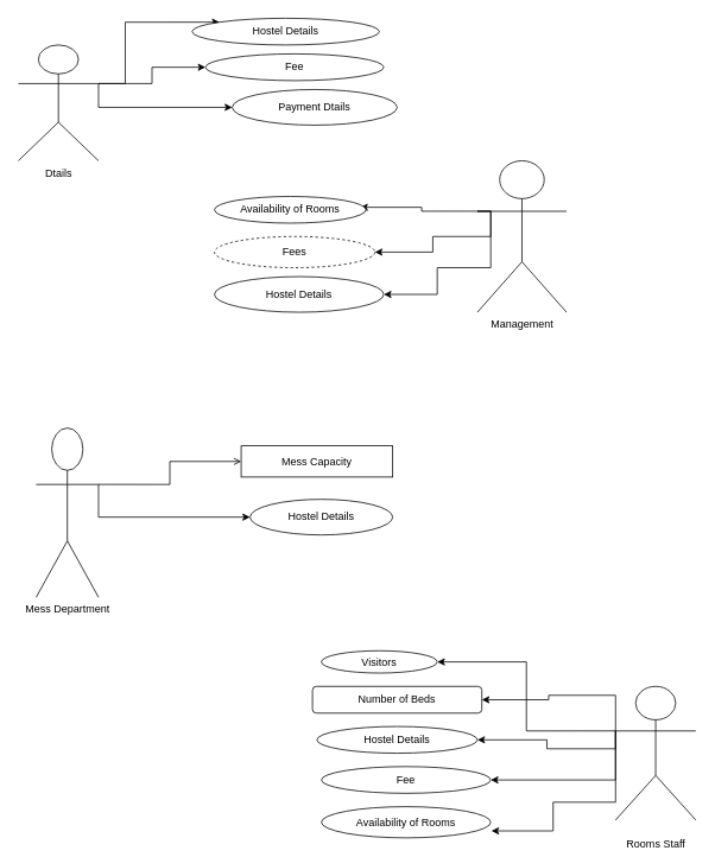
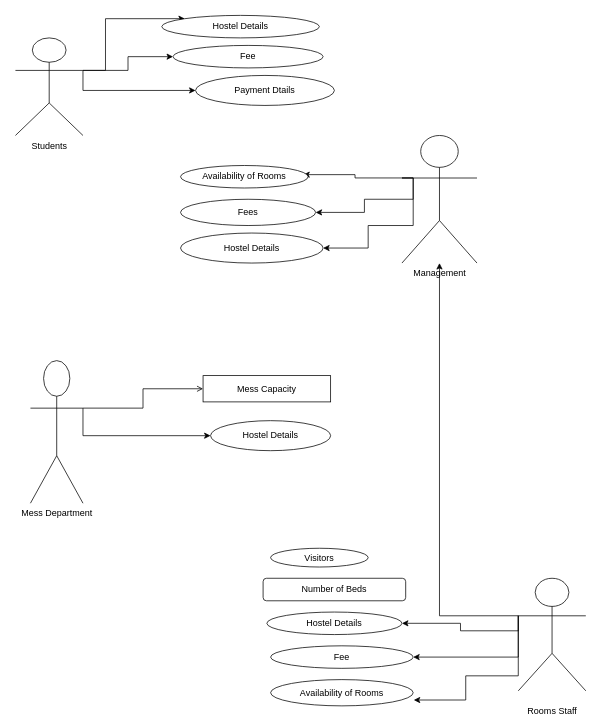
  <mxCell id="0" />
  <mxCell id="1" parent="0" />
  <mxCell id="2" style="edgeStyle=orthogonalEdgeStyle;rounded=0;orthogonalLoop=1;jettySize=auto;html=1;exitX=1;exitY=0.333;exitDx=0;exitDy=0;exitPerimeter=0;entryX=0;entryY=0;entryDx=0;entryDy=0;" edge="1" parent="1" source="5" target="6"><mxGeometry relative="1" as="geometry"><Array as="points"><mxPoint x="140" y="93" /><mxPoint x="140" y="24" /></Array></mxGeometry></mxCell>
  <mxCell id="3" style="edgeStyle=orthogonalEdgeStyle;rounded=0;orthogonalLoop=1;jettySize=auto;html=1;exitX=1;exitY=0.333;exitDx=0;exitDy=0;exitPerimeter=0;" edge="1" parent="1" source="5" target="11"><mxGeometry relative="1" as="geometry" /></mxCell>
  <mxCell id="4" style="edgeStyle=orthogonalEdgeStyle;rounded=0;orthogonalLoop=1;jettySize=auto;html=1;exitX=1;exitY=0.333;exitDx=0;exitDy=0;exitPerimeter=0;" edge="1" parent="1" source="5" target="12"><mxGeometry relative="1" as="geometry"><Array as="points"><mxPoint x="110" y="120" /></Array></mxGeometry></mxCell>
- <mxCell id="5" value="Dtails" style="shape=umlActor;verticalLabelPosition=bottom;labelBackgroundColor=#ffffff;verticalAlign=top;html=1;outlineConnect=0;" vertex="1" parent="1"><mxGeometry x="20" y="50" width="90" height="130" as="geometry" /></mxCell>
+ <mxCell id="5" value="Students" style="shape=umlActor;verticalLabelPosition=bottom;labelBackgroundColor=#ffffff;verticalAlign=top;html=1;outlineConnect=0;" vertex="1" parent="1"><mxGeometry x="20" y="50" width="90" height="130" as="geometry" /></mxCell>
  <mxCell id="6" value="Hostel Details" style="ellipse;whiteSpace=wrap;html=1;" vertex="1" parent="1"><mxGeometry x="215" width="210" height="30" as="geometry" y="20" /></mxCell>
  <mxCell id="7" style="edgeStyle=orthogonalEdgeStyle;rounded=0;orthogonalLoop=1;jettySize=auto;html=1;exitX=0;exitY=0.333;exitDx=0;exitDy=0;exitPerimeter=0;entryX=0.962;entryY=0.407;entryDx=0;entryDy=0;entryPerimeter=0;" edge="1" parent="1" source="10" target="13"><mxGeometry relative="1" as="geometry" /></mxCell>
  <mxCell id="8" style="edgeStyle=orthogonalEdgeStyle;rounded=0;orthogonalLoop=1;jettySize=auto;html=1;exitX=0;exitY=0.333;exitDx=0;exitDy=0;exitPerimeter=0;entryX=1;entryY=0.5;entryDx=0;entryDy=0;" edge="1" parent="1" source="10" target="14"><mxGeometry relative="1" as="geometry"><Array as="points"><mxPoint x="550" y="265" /><mxPoint x="485" y="265" /><mxPoint x="485" y="283" /></Array></mxGeometry></mxCell>
  <mxCell id="9" style="edgeStyle=orthogonalEdgeStyle;rounded=0;orthogonalLoop=1;jettySize=auto;html=1;exitX=0;exitY=0.333;exitDx=0;exitDy=0;exitPerimeter=0;entryX=1;entryY=0.5;entryDx=0;entryDy=0;" edge="1" parent="1" source="10" target="15"><mxGeometry relative="1" as="geometry"><Array as="points"><mxPoint x="550" y="300" /><mxPoint x="490" y="300" /><mxPoint x="490" y="330" /></Array></mxGeometry></mxCell>
  <mxCell id="10" value="Management" style="shape=umlActor;verticalLabelPosition=bottom;labelBackgroundColor=#ffffff;verticalAlign=top;html=1;outlineConnect=0;" vertex="1" parent="1"><mxGeometry x="535" y="180" width="100" height="170" as="geometry" /></mxCell>
  <mxCell id="11" value="Fee" style="ellipse;whiteSpace=wrap;html=1;" vertex="1" parent="1"><mxGeometry x="230" y="60" width="200" height="30" as="geometry" /></mxCell>
  <mxCell id="12" value="Payment Dtails" style="ellipse;whiteSpace=wrap;html=1;" vertex="1" parent="1"><mxGeometry x="260" y="100" width="185" height="40" as="geometry" /></mxCell>
  <mxCell id="13" value="Availability of Rooms" style="ellipse;whiteSpace=wrap;html=1;" vertex="1" parent="1"><mxGeometry x="240" y="220" width="170" height="30" as="geometry" /></mxCell>
- <mxCell id="14" value="Fees" style="ellipse;whiteSpace=wrap;html=1;dashed=1;" vertex="1" parent="1"><mxGeometry x="240" y="265" width="180" height="35" as="geometry" /></mxCell>
+ <mxCell id="14" value="Fees" style="ellipse;whiteSpace=wrap;html=1;" vertex="1" parent="1"><mxGeometry x="240" y="265" width="180" height="35" as="geometry" /></mxCell>
  <mxCell id="15" value="Hostel Details" style="ellipse;whiteSpace=wrap;html=1;" vertex="1" parent="1"><mxGeometry x="240" y="310" width="190" height="40" as="geometry" /></mxCell>
  <mxCell id="16" style="edgeStyle=orthogonalEdgeStyle;rounded=0;orthogonalLoop=1;jettySize=auto;html=1;exitX=1;exitY=0.333;exitDx=0;exitDy=0;exitPerimeter=0;entryX=0;entryY=0.5;entryDx=0;entryDy=0;endArrow=open;" edge="1" parent="1" source="18" target="19"><mxGeometry relative="1" as="geometry" /></mxCell>
  <mxCell id="17" style="edgeStyle=orthogonalEdgeStyle;rounded=0;orthogonalLoop=1;jettySize=auto;html=1;exitX=1;exitY=0.333;exitDx=0;exitDy=0;exitPerimeter=0;entryX=0;entryY=0.5;entryDx=0;entryDy=0;" edge="1" parent="1" source="18" target="20"><mxGeometry relative="1" as="geometry"><Array as="points"><mxPoint x="110" y="580" /></Array></mxGeometry></mxCell>
  <mxCell id="18" value="Mess Department" style="shape=umlActor;verticalLabelPosition=bottom;labelBackgroundColor=#ffffff;verticalAlign=top;html=1;outlineConnect=0;" vertex="1" parent="1"><mxGeometry x="40" y="480" width="70" height="190" as="geometry" /></mxCell>
  <mxCell id="19" value="Mess Capacity" style="whiteSpace=wrap;html=1;rounded=0;" vertex="1" parent="1"><mxGeometry x="270" y="500" width="170" height="35" as="geometry" /></mxCell>
  <mxCell id="20" value="Hostel Details" style="ellipse;whiteSpace=wrap;html=1;" vertex="1" parent="1"><mxGeometry x="280" y="560" width="160" height="40" as="geometry" /></mxCell>
- <mxCell id="21" style="edgeStyle=orthogonalEdgeStyle;rounded=0;orthogonalLoop=1;jettySize=auto;html=1;exitX=0;exitY=0.333;exitDx=0;exitDy=0;exitPerimeter=0;entryX=1;entryY=0.5;entryDx=0;entryDy=0;" edge="1" parent="1" source="26" target="27"><mxGeometry relative="1" as="geometry" /></mxCell>
- <mxCell id="22" style="edgeStyle=orthogonalEdgeStyle;rounded=0;orthogonalLoop=1;jettySize=auto;html=1;exitX=0;exitY=0.333;exitDx=0;exitDy=0;exitPerimeter=0;entryX=1;entryY=0.5;entryDx=0;entryDy=0;" edge="1" parent="1" source="26" target="28"><mxGeometry relative="1" as="geometry"><Array as="points"><mxPoint x="690" y="780" /><mxPoint x="615" y="780" /><mxPoint x="615" y="785" /></Array></mxGeometry></mxCell>
+ <mxCell id="21" style="edgeStyle=orthogonalEdgeStyle;rounded=0;orthogonalLoop=1;jettySize=auto;html=1;exitX=0;exitY=0.333;exitDx=0;exitDy=0;exitPerimeter=0;" edge="1" parent="1" source="26" target="10"><mxGeometry relative="1" as="geometry" /></mxCell>
  <mxCell id="23" style="edgeStyle=orthogonalEdgeStyle;rounded=0;orthogonalLoop=1;jettySize=auto;html=1;exitX=0;exitY=0.333;exitDx=0;exitDy=0;exitPerimeter=0;entryX=1;entryY=0.5;entryDx=0;entryDy=0;" edge="1" parent="1" source="26" target="30"><mxGeometry relative="1" as="geometry"><Array as="points"><mxPoint x="690" y="840" /><mxPoint x="613" y="840" /><mxPoint x="613" y="830" /></Array></mxGeometry></mxCell>
  <mxCell id="24" style="edgeStyle=orthogonalEdgeStyle;rounded=0;orthogonalLoop=1;jettySize=auto;html=1;exitX=0;exitY=0.333;exitDx=0;exitDy=0;exitPerimeter=0;entryX=1;entryY=0.5;entryDx=0;entryDy=0;" edge="1" parent="1" source="26" target="29"><mxGeometry relative="1" as="geometry"><Array as="points"><mxPoint x="690" y="875" /></Array></mxGeometry></mxCell>
  <mxCell id="25" style="edgeStyle=orthogonalEdgeStyle;rounded=0;orthogonalLoop=1;jettySize=auto;html=1;exitX=0;exitY=0.333;exitDx=0;exitDy=0;exitPerimeter=0;entryX=1.004;entryY=0.777;entryDx=0;entryDy=0;entryPerimeter=0;" edge="1" parent="1" source="26" target="31"><mxGeometry relative="1" as="geometry"><Array as="points"><mxPoint x="690" y="900" /><mxPoint x="620" y="900" /><mxPoint x="620" y="932" /></Array></mxGeometry></mxCell>
  <mxCell id="26" value="&lt;br&gt;Rooms Staff" style="shape=umlActor;verticalLabelPosition=bottom;labelBackgroundColor=#ffffff;verticalAlign=top;html=1;outlineConnect=0;" vertex="1" parent="1"><mxGeometry x="690" y="770" width="90" height="150" as="geometry" /></mxCell>
  <mxCell id="27" value="Visitors" style="ellipse;whiteSpace=wrap;html=1;" vertex="1" parent="1"><mxGeometry x="360" y="730" width="130" height="25" as="geometry" /></mxCell>
  <mxCell id="28" value="Number of Beds" style="whiteSpace=wrap;html=1;rounded=1;" vertex="1" parent="1"><mxGeometry x="350" y="770" width="190" height="30" as="geometry" /></mxCell>
  <mxCell id="29" value="Fee" style="ellipse;whiteSpace=wrap;html=1;" vertex="1" parent="1"><mxGeometry x="360" y="860" width="190" height="30" as="geometry" /></mxCell>
  <mxCell id="30" value="Hostel Details" style="ellipse;whiteSpace=wrap;html=1;" vertex="1" parent="1"><mxGeometry x="355" y="815" width="180" height="30" as="geometry" /></mxCell>
  <mxCell id="31" value="Availability of Rooms" style="ellipse;whiteSpace=wrap;html=1;" vertex="1" parent="1"><mxGeometry x="360" y="905" width="190" height="35" as="geometry" /></mxCell>
